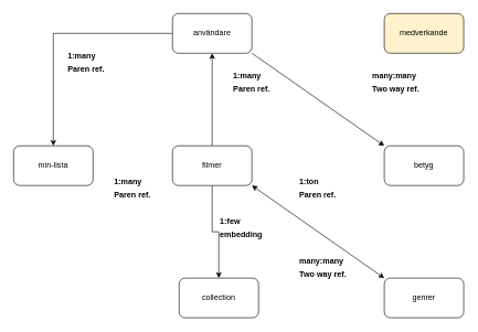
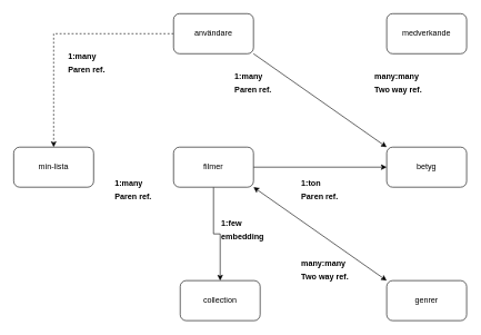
  <mxCell id="0" />
  <mxCell id="1" parent="0" />
- <mxCell id="2" value="medverkande" style="rounded=1;whiteSpace=wrap;html=1;fillColor=#fff2cc;" vertex="1" parent="1"><mxGeometry x="580" y="20" width="120" height="60" as="geometry" /></mxCell>
- <mxCell id="3" style="edgeStyle=orthogonalEdgeStyle;rounded=0;orthogonalLoop=1;jettySize=auto;html=1;" edge="1" parent="1" source="4" target="9"><mxGeometry relative="1" as="geometry" /></mxCell>
+ <mxCell id="2" value="medverkande" style="rounded=1;whiteSpace=wrap;html=1;" vertex="1" parent="1"><mxGeometry x="580" y="20" width="120" height="60" as="geometry" /></mxCell>
+ <mxCell id="3" style="edgeStyle=orthogonalEdgeStyle;rounded=0;orthogonalLoop=1;jettySize=auto;html=1;dashed=1;" edge="1" parent="1" source="4" target="9"><mxGeometry relative="1" as="geometry" /></mxCell>
  <mxCell id="4" value="användare" style="rounded=1;whiteSpace=wrap;html=1;" vertex="1" parent="1"><mxGeometry x="260" y="20" width="120" height="60" as="geometry" /></mxCell>
- <mxCell id="5" style="edgeStyle=orthogonalEdgeStyle;rounded=0;orthogonalLoop=1;jettySize=auto;html=1;" edge="1" parent="1" source="7" target="4"><mxGeometry relative="1" as="geometry" /></mxCell>
+ <mxCell id="5" style="edgeStyle=orthogonalEdgeStyle;rounded=0;orthogonalLoop=1;jettySize=auto;html=1;" edge="1" parent="1" source="7" target="8"><mxGeometry relative="1" as="geometry" /></mxCell>
  <mxCell id="6" style="edgeStyle=orthogonalEdgeStyle;rounded=0;orthogonalLoop=1;jettySize=auto;html=1;entryX=0.5;entryY=0;entryDx=0;entryDy=0;" edge="1" parent="1" source="7" target="11"><mxGeometry relative="1" as="geometry" /></mxCell>
  <mxCell id="7" value="filmer" style="rounded=1;whiteSpace=wrap;html=1;" vertex="1" parent="1"><mxGeometry x="260" y="220" width="120" height="60" as="geometry" /></mxCell>
  <mxCell id="8" value="betyg" style="rounded=1;whiteSpace=wrap;html=1;" vertex="1" parent="1"><mxGeometry x="580" y="220" width="120" height="60" as="geometry" /></mxCell>
  <mxCell id="9" value="min-lista" style="rounded=1;whiteSpace=wrap;html=1;" vertex="1" parent="1"><mxGeometry y="220" width="120" height="60" as="geometry" x="20" /></mxCell>
  <mxCell id="10" value="genrer" style="rounded=1;whiteSpace=wrap;html=1;" vertex="1" parent="1"><mxGeometry x="580" y="420" width="120" height="60" as="geometry" /></mxCell>
  <mxCell id="11" value="collection" style="rounded=1;whiteSpace=wrap;html=1;" vertex="1" parent="1"><mxGeometry x="270" y="420" width="120" height="60" as="geometry" /></mxCell>
  <mxCell id="12" value="&lt;b&gt;1:many&lt;/b&gt;" style="text;html=1;strokeColor=none;fillColor=none;align=left;verticalAlign=middle;whiteSpace=wrap;rounded=0;" vertex="1" parent="1"><mxGeometry x="100" y="70" width="60" height="30" as="geometry" /></mxCell>
  <mxCell id="13" value="" style="endArrow=classic;startArrow=classic;html=1;rounded=0;entryX=1;entryY=1;entryDx=0;entryDy=0;exitX=0;exitY=0;exitDx=0;exitDy=0;" edge="1" parent="1" source="10" target="7"><mxGeometry width="50" height="50" relative="1" as="geometry"><mxPoint x="280" y="350" as="sourcePoint" /><mxPoint x="330" y="300" as="targetPoint" /></mxGeometry></mxCell>
  <mxCell id="14" value="" style="endArrow=classic;html=1;rounded=0;exitX=1;exitY=1;exitDx=0;exitDy=0;entryX=0;entryY=0;entryDx=0;entryDy=0;" edge="1" parent="1" source="4" target="8"><mxGeometry width="50" height="50" relative="1" as="geometry"><mxPoint x="420" y="210" as="sourcePoint" /><mxPoint x="470" y="160" as="targetPoint" /></mxGeometry></mxCell>
  <mxCell id="15" value="&lt;b&gt;Paren ref.&lt;/b&gt;" style="text;html=1;strokeColor=none;fillColor=none;align=left;verticalAlign=middle;whiteSpace=wrap;rounded=0;" vertex="1" parent="1"><mxGeometry x="100" y="90" width="60" height="30" as="geometry" /></mxCell>
  <mxCell id="16" value="&lt;b&gt;Paren ref.&lt;/b&gt;" style="text;html=1;strokeColor=none;fillColor=none;align=left;verticalAlign=middle;whiteSpace=wrap;rounded=0;" vertex="1" parent="1"><mxGeometry x="170" y="280" width="60" height="30" as="geometry" /></mxCell>
  <mxCell id="17" value="&lt;b&gt;1:many&lt;/b&gt;" style="text;html=1;strokeColor=none;fillColor=none;align=left;verticalAlign=middle;whiteSpace=wrap;rounded=0;" vertex="1" parent="1"><mxGeometry x="170" y="260" width="60" height="30" as="geometry" /></mxCell>
  <mxCell id="18" value="&lt;b&gt;1:few&lt;/b&gt;" style="text;html=1;strokeColor=none;fillColor=none;align=left;verticalAlign=middle;whiteSpace=wrap;rounded=0;" vertex="1" parent="1"><mxGeometry x="330" y="320" width="60" height="30" as="geometry" /></mxCell>
  <mxCell id="19" value="&lt;b&gt;embedding&lt;/b&gt;" style="text;html=1;strokeColor=none;fillColor=none;align=left;verticalAlign=middle;whiteSpace=wrap;rounded=0;" vertex="1" parent="1"><mxGeometry x="330" y="340" width="60" height="30" as="geometry" /></mxCell>
  <mxCell id="20" value="&lt;b&gt;Two way ref.&lt;/b&gt;" style="text;html=1;strokeColor=none;fillColor=none;align=left;verticalAlign=middle;whiteSpace=wrap;rounded=0;" vertex="1" parent="1"><mxGeometry x="560" y="120" width="80" height="30" as="geometry" /></mxCell>
  <mxCell id="21" value="&lt;b&gt;many:many&lt;/b&gt;" style="text;html=1;strokeColor=none;fillColor=none;align=left;verticalAlign=middle;whiteSpace=wrap;rounded=0;" vertex="1" parent="1"><mxGeometry x="560" y="100" width="60" height="30" as="geometry" /></mxCell>
  <mxCell id="22" value="&lt;b&gt;Paren ref.&lt;/b&gt;" style="text;html=1;strokeColor=none;fillColor=none;align=left;verticalAlign=middle;whiteSpace=wrap;rounded=0;" vertex="1" parent="1"><mxGeometry x="450" y="280" width="60" height="30" as="geometry" /></mxCell>
  <mxCell id="23" value="&lt;b&gt;1:ton&lt;/b&gt;" style="text;html=1;strokeColor=none;fillColor=none;align=left;verticalAlign=middle;whiteSpace=wrap;rounded=0;" vertex="1" parent="1"><mxGeometry x="450" y="260" width="60" height="30" as="geometry" /></mxCell>
  <mxCell id="24" value="&lt;b&gt;Two way ref.&lt;/b&gt;" style="text;html=1;strokeColor=none;fillColor=none;align=left;verticalAlign=middle;whiteSpace=wrap;rounded=0;" vertex="1" parent="1"><mxGeometry x="450" y="400" width="80" height="30" as="geometry" /></mxCell>
  <mxCell id="25" value="&lt;b&gt;many:many&lt;/b&gt;" style="text;html=1;strokeColor=none;fillColor=none;align=left;verticalAlign=middle;whiteSpace=wrap;rounded=0;" vertex="1" parent="1"><mxGeometry x="450" y="380" width="60" height="30" as="geometry" /></mxCell>
  <mxCell id="26" value="&lt;b&gt;Paren ref.&lt;/b&gt;" style="text;html=1;strokeColor=none;fillColor=none;align=left;verticalAlign=middle;whiteSpace=wrap;rounded=0;" vertex="1" parent="1"><mxGeometry x="350" y="120" width="60" height="30" as="geometry" /></mxCell>
  <mxCell id="27" value="&lt;b&gt;1:many&lt;/b&gt;" style="text;html=1;strokeColor=none;fillColor=none;align=left;verticalAlign=middle;whiteSpace=wrap;rounded=0;" vertex="1" parent="1"><mxGeometry x="350" y="100" width="60" height="30" as="geometry" /></mxCell>
